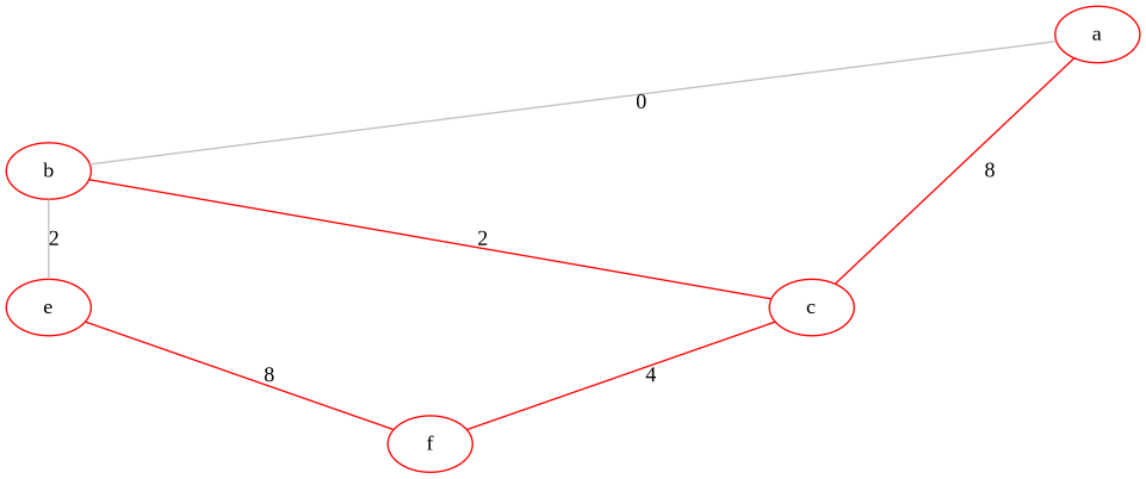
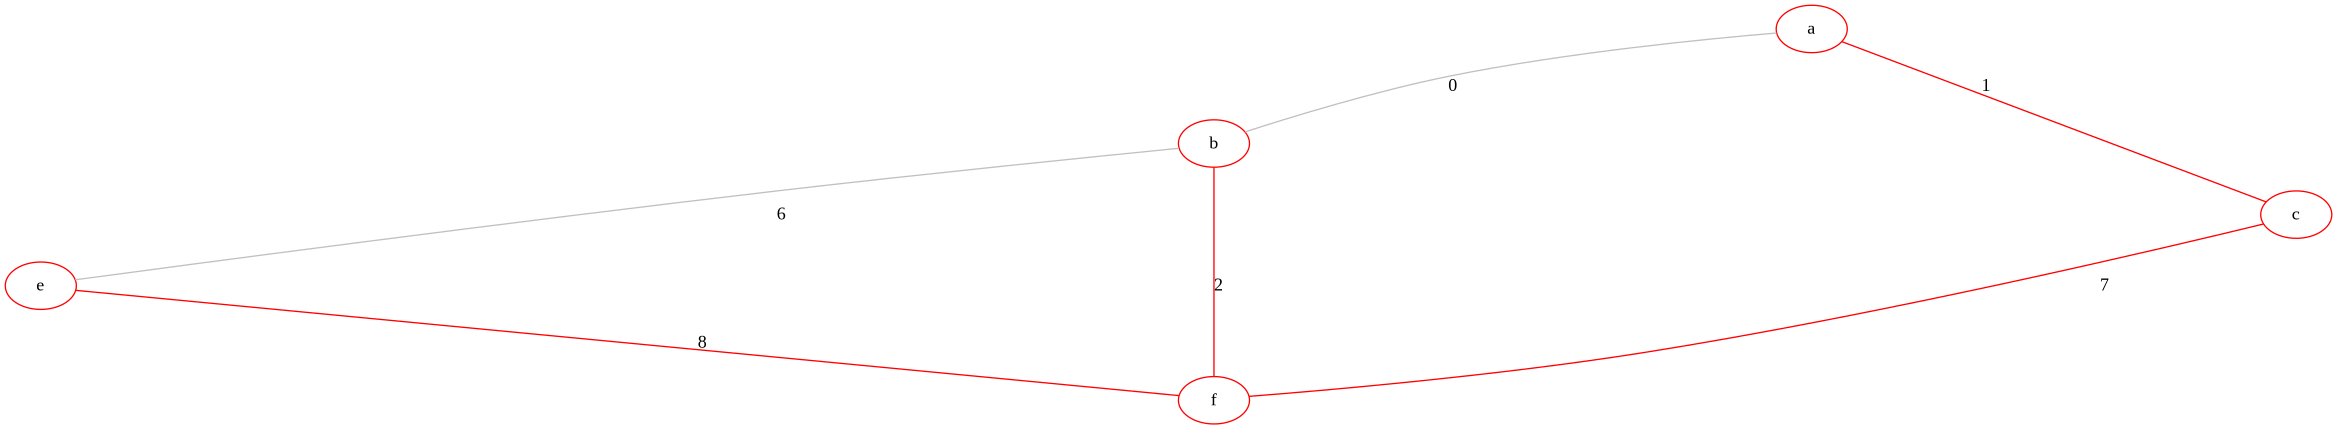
  digraph {
    fontname="Liberation Serif"
    nodesep=6.0
    splines=true
    node [color=red fontname="Liberation Serif"]
    edge [color=red dir=none fontname="Liberation Serif"]
    a
    b
    c
    e
    f
    a -> b [color=grey label=0]
-   a -> c [label=8]
-   b -> c [label=2]
-   b -> e [color=grey label=2]
-   c -> f [label=4]
+   a -> c [label=1]
+   b -> f [label=2]
+   b -> e [color=grey label=6]
+   c -> f [label=7]
    e -> f [label=8]
  }
